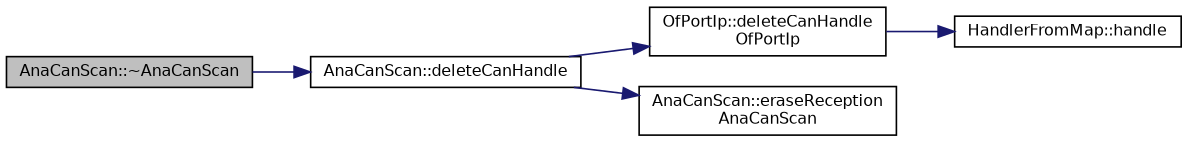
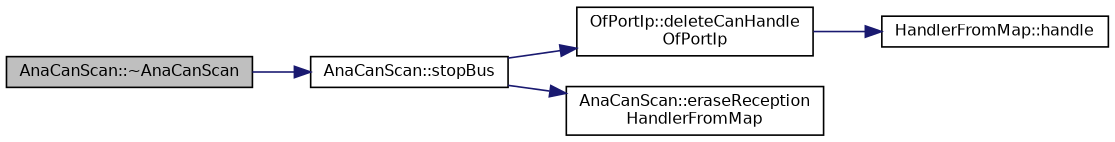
  digraph {
    rankdir=LR
    node [color=black fillcolor=white fontname=Helvetica fontsize=10 shape=record style=filled]
    edge [color=midnightblue fontname=Helvetica fontsize=10 labelfontname=Helvetica labelfontsize=10 style=solid]
    n1 [fillcolor=grey75 fontcolor=black height=0.2 label="AnaCanScan::~AnaCanScan" width=0.4]
-   n2 [height=0.2 label="AnaCanScan::deleteCanHandle" width=0.4]
+   n2 [height=0.2 label="AnaCanScan::stopBus" width=0.4]
    n3 [height=0.2 label="OfPortIp::deleteCanHandle\lOfPortIp" width=0.4]
-   n4 [height=0.2 label="AnaCanScan::eraseReception\lAnaCanScan" width=0.4]
+   n4 [height=0.2 label="AnaCanScan::eraseReception\lHandlerFromMap" width=0.4]
    n5 [height=0.2 label="HandlerFromMap::handle" width=0.4]
    n1 -> n2
    n2 -> n3
    n2 -> n4
    n3 -> n5
  }
